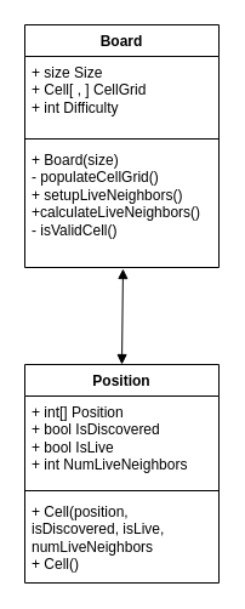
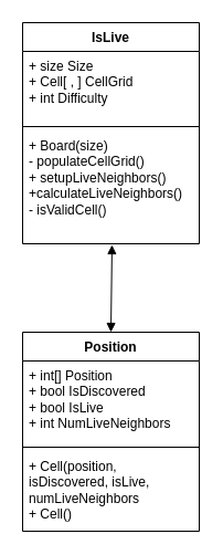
  <mxCell id="0" />
  <mxCell id="1" parent="0" />
  <mxCell id="2" value="Position" style="swimlane;fontStyle=1;align=center;verticalAlign=top;childLayout=stackLayout;horizontal=1;startSize=26;horizontalStack=0;resizeParent=1;resizeParentMax=0;resizeLast=0;collapsible=1;marginBottom=0;whiteSpace=wrap;html=1;" vertex="1" parent="1"><mxGeometry x="20" y="300" width="160" height="180" as="geometry" /></mxCell>
  <mxCell id="3" value="+ int[] Position&lt;br&gt;+ bool IsDiscovered&lt;br&gt;+ bool IsLive&lt;br&gt;+ int NumLiveNeighbors" style="text;strokeColor=none;fillColor=none;align=left;verticalAlign=top;spacingLeft=4;spacingRight=4;overflow=hidden;rotatable=0;points=[[0,0.5],[1,0.5]];portConstraint=eastwest;whiteSpace=wrap;html=1;" vertex="1" parent="2"><mxGeometry y="26" width="160" height="74" as="geometry" /></mxCell>
  <mxCell id="4" value="" style="line;strokeWidth=1;fillColor=none;align=left;verticalAlign=middle;spacingTop=-1;spacingLeft=3;spacingRight=3;rotatable=0;labelPosition=right;points=[];portConstraint=eastwest;strokeColor=inherit;" vertex="1" parent="2"><mxGeometry y="100" width="160" height="8" as="geometry" /></mxCell>
  <mxCell id="5" value="+ Cell(position, isDiscovered, isLive, numLiveNeighbors&lt;br&gt;+ Cell()" style="text;strokeColor=none;fillColor=none;align=left;verticalAlign=top;spacingLeft=4;spacingRight=4;overflow=hidden;rotatable=0;points=[[0,0.5],[1,0.5]];portConstraint=eastwest;whiteSpace=wrap;html=1;" vertex="1" parent="2"><mxGeometry y="108" width="160" height="72" as="geometry" /></mxCell>
- <mxCell id="6" value="Board" style="swimlane;fontStyle=1;align=center;verticalAlign=top;childLayout=stackLayout;horizontal=1;startSize=26;horizontalStack=0;resizeParent=1;resizeParentMax=0;resizeLast=0;collapsible=1;marginBottom=0;whiteSpace=wrap;html=1;" vertex="1" parent="1"><mxGeometry x="20" y="20" width="160" height="200" as="geometry" /></mxCell>
+ <mxCell id="6" value="IsLive" style="swimlane;fontStyle=1;align=center;verticalAlign=top;childLayout=stackLayout;horizontal=1;startSize=26;horizontalStack=0;resizeParent=1;resizeParentMax=0;resizeLast=0;collapsible=1;marginBottom=0;whiteSpace=wrap;html=1;" vertex="1" parent="1"><mxGeometry x="20" y="20" width="160" height="200" as="geometry" /></mxCell>
  <mxCell id="7" value="+ size Size&lt;br&gt;+ Cell[ , ] CellGrid&lt;br&gt;+ int Difficulty" style="text;strokeColor=none;fillColor=none;align=left;verticalAlign=top;spacingLeft=4;spacingRight=4;overflow=hidden;rotatable=0;points=[[0,0.5],[1,0.5]];portConstraint=eastwest;whiteSpace=wrap;html=1;" vertex="1" parent="6"><mxGeometry y="26" width="160" height="64" as="geometry" /></mxCell>
  <mxCell id="8" value="" style="line;strokeWidth=1;fillColor=none;align=left;verticalAlign=middle;spacingTop=-1;spacingLeft=3;spacingRight=3;rotatable=0;labelPosition=right;points=[];portConstraint=eastwest;strokeColor=inherit;" vertex="1" parent="6"><mxGeometry y="90" width="160" height="8" as="geometry" /></mxCell>
  <mxCell id="9" value="+ Board(size)&lt;br&gt;- populateCellGrid()&lt;br&gt;+ setupLiveNeighbors()&lt;br&gt;+calculateLiveNeighbors()&lt;br&gt;- isValidCell()" style="text;strokeColor=none;fillColor=none;align=left;verticalAlign=top;spacingLeft=4;spacingRight=4;overflow=hidden;rotatable=0;points=[[0,0.5],[1,0.5]];portConstraint=eastwest;whiteSpace=wrap;html=1;" vertex="1" parent="6"><mxGeometry y="98" width="160" height="102" as="geometry" /></mxCell>
  <mxCell id="10" value="" style="endArrow=block;startArrow=block;endFill=1;startFill=1;html=1;rounded=0;entryX=0.5;entryY=0;entryDx=0;entryDy=0;exitX=0.506;exitY=1.01;exitDx=0;exitDy=0;exitPerimeter=0;" edge="1" parent="1" source="9" target="2"><mxGeometry width="160" relative="1" as="geometry"><mxPoint x="-70" y="240" as="sourcePoint" /><mxPoint x="90" y="240" as="targetPoint" /></mxGeometry></mxCell>
